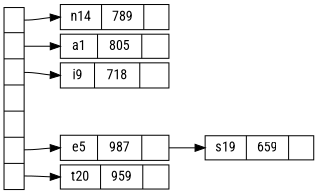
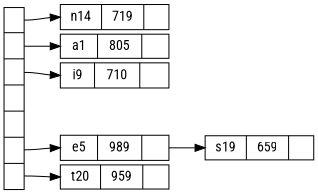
  digraph {
    fontname="Roboto Condensed"
    nodesep=.05
    rankdir=LR
    node [fontname="Roboto Condensed" shape=record]
    edge [fontname="Roboto Condensed" headport=n]
    n1 [height=2.5 label="<f0> | <f1> | <f2> | <f3> | <f4> | <f5> | <f6>" width=.1]
-   n2 [height=.1 label="{<n> n14 | 789 | <p>}" width=1.5]
+   n2 [height=.1 label="{<n> n14 | 719 | <p>}" width=1.5]
    n3 [height=.1 label="{<n> a1 | 805 | <p>}" width=1.5]
-   n4 [height=.1 label="{<n> i9 | 718 | <p>}" width=1.5]
-   n5 [height=.1 label="{<n> e5 | 987 | <p>}" width=1.5]
+   n4 [height=.1 label="{<n> i9 | 710 | <p>}" width=1.5]
+   n5 [height=.1 label="{<n> e5 | 989 | <p>}" width=1.5]
    n6 [height=.1 label="{<n> t20 | 959 | <p>}" width=1.5]
    n7 [height=.1 label="{<n> s19 | 659 | <p>}" width=1.5]
    n1 -> n2 [tailport=f0]
    n1 -> n3 [tailport=f1]
    n1 -> n4 [tailport=f2]
    n1 -> n5 [tailport=f5]
    n1 -> n6 [tailport=f6]
    n5 -> n7 [tailport=p]
  }
